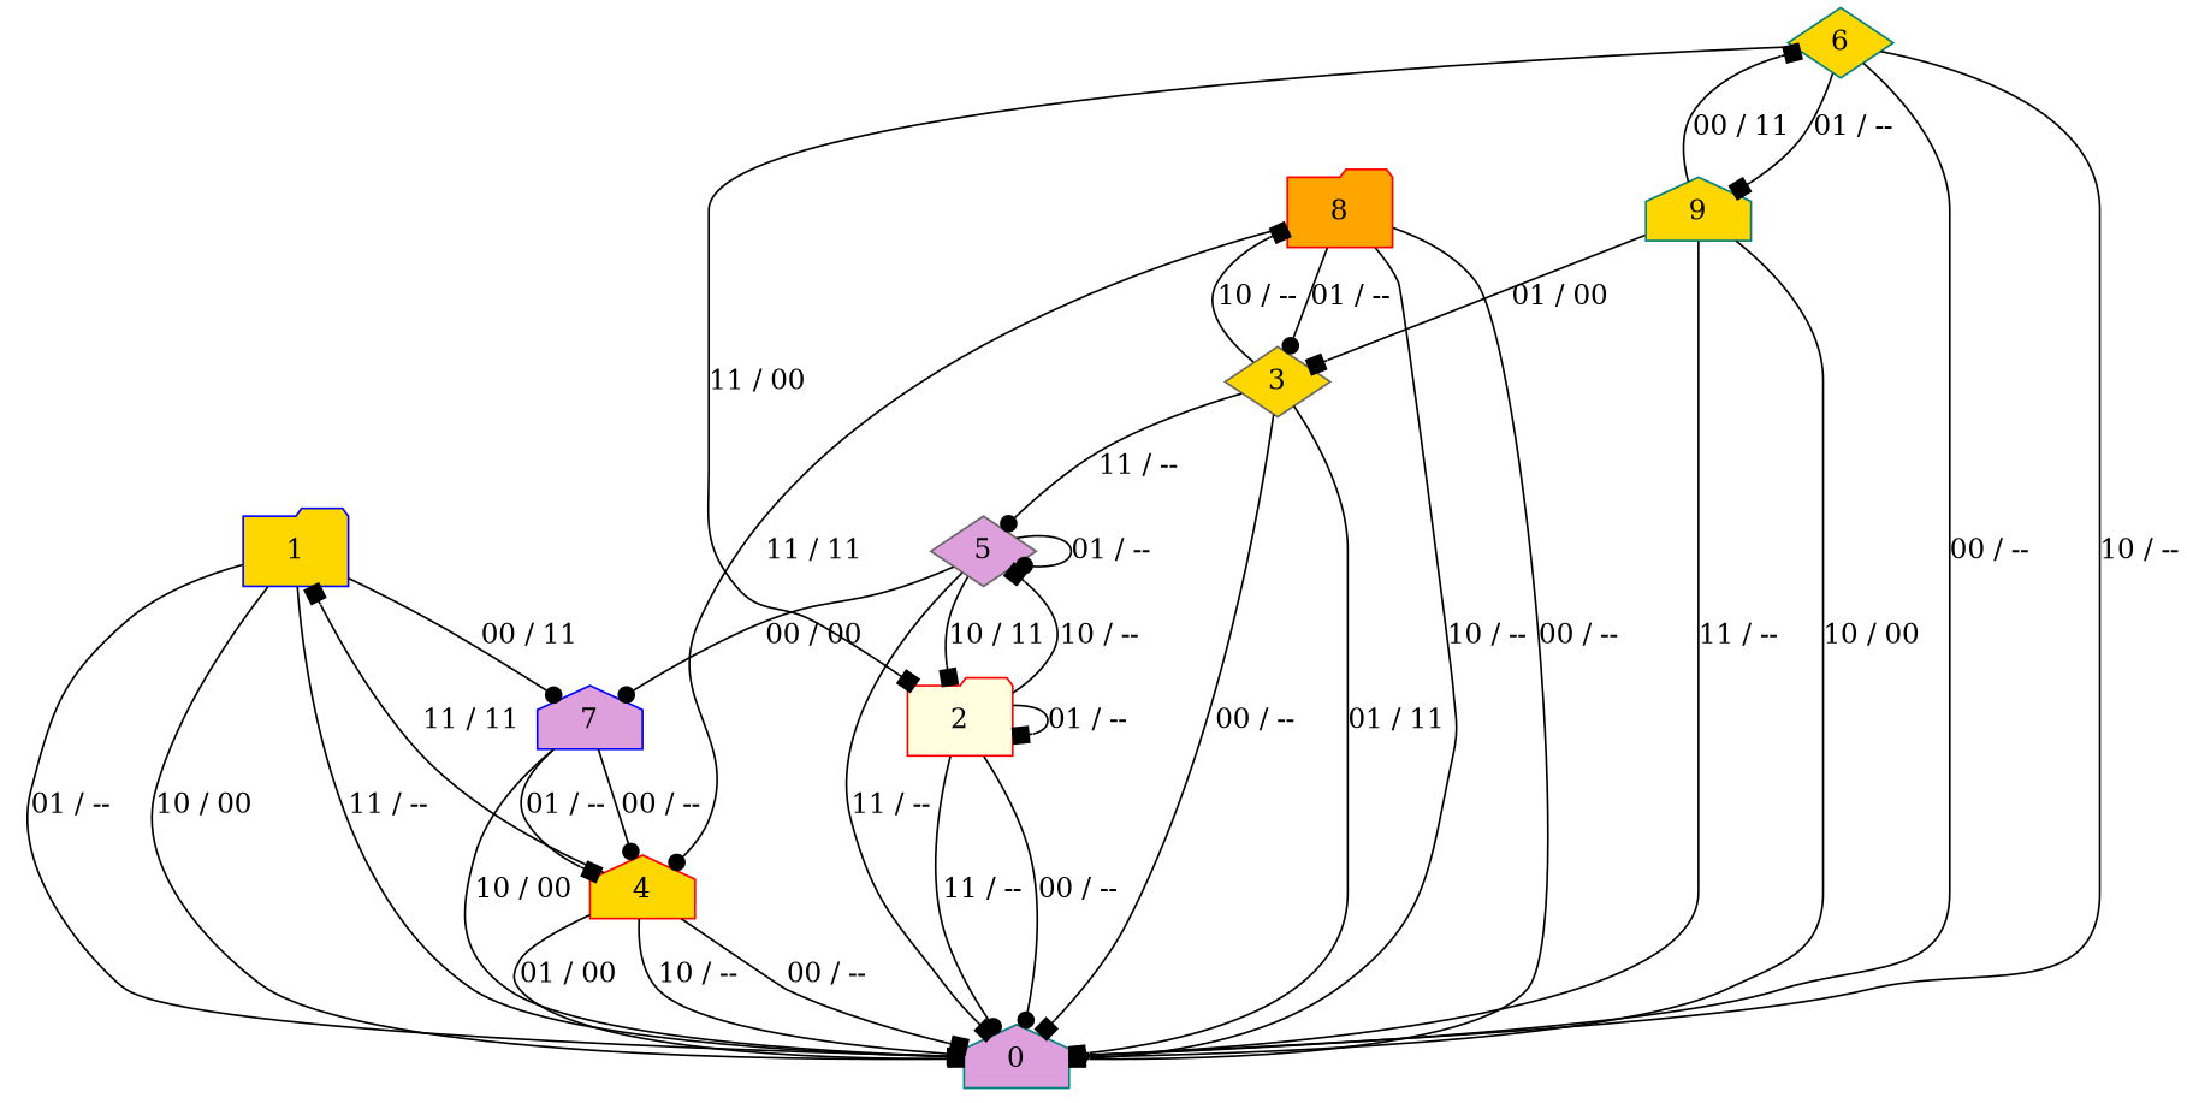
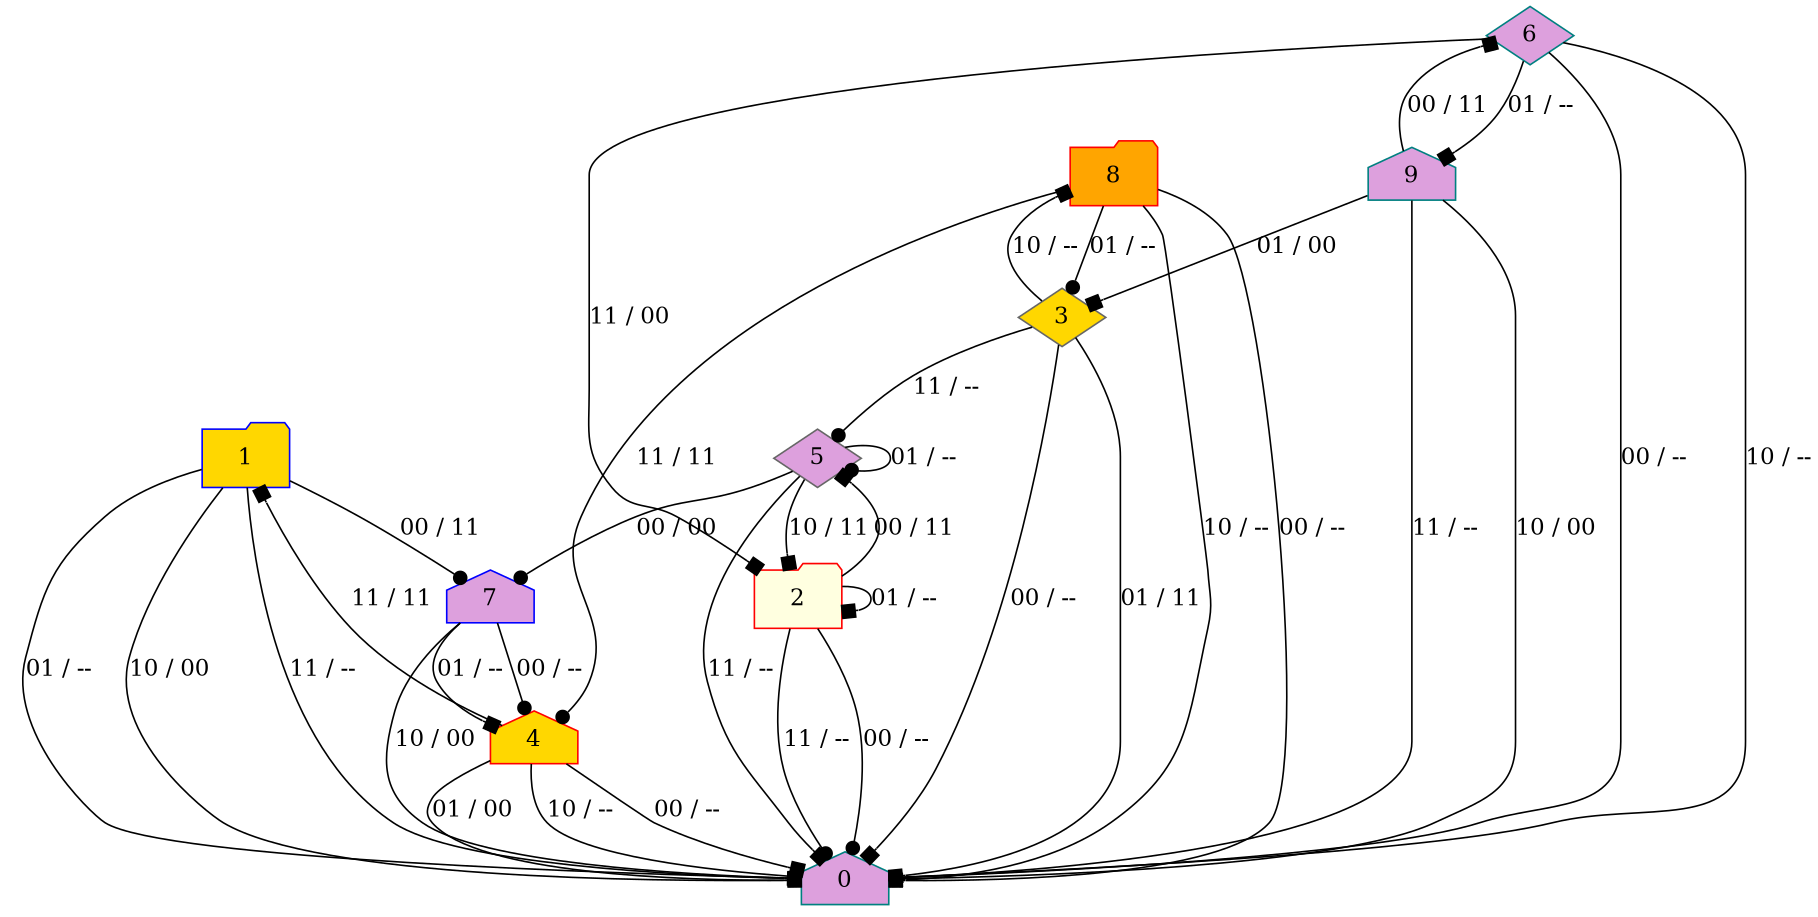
  digraph {
    node [color=teal fillcolor=gold shape=house style=filled]
    edge [arrowhead=box]
    0 [fillcolor=plum]
    1 [color=blue shape=folder]
    7 [color=blue fillcolor=plum]
    4 [color=red]
    2 [color=red fillcolor=lightyellow shape=folder]
    5 [color=gray40 fillcolor=plum shape=diamond]
    3 [color=gray40 shape=diamond]
    8 [color=red fillcolor=orange shape=folder]
-   6 [shape=diamond]
-   9
+   6 [fillcolor=plum shape=diamond]
+   9 [fillcolor=plum]
    1 -> 0 [arrowhead=dot label="01 / --"]
    1 -> 0 [label="10 / 00"]
    1 -> 0 [label="11 / --"]
    1 -> 7 [arrowhead=dot label="00 / 11"]
    7 -> 0 [label="10 / 00"]
    7 -> 4 [arrowhead=dot label="00 / --"]
    7 -> 4 [label="01 / --"]
    4 -> 0 [label="00 / --"]
    4 -> 0 [label="01 / 00"]
    4 -> 0 [arrowhead=dot label="10 / --"]
    4 -> 1 [label="11 / 11"]
    2 -> 0 [arrowhead=dot label="00 / --"]
    2 -> 0 [arrowhead=dot label="11 / --"]
    2 -> 2 [label="01 / --"]
-   2 -> 5 [label="10 / --"]
+   2 -> 5 [label="00 / 11"]
    5 -> 0 [label="11 / --"]
    5 -> 7 [arrowhead=dot label="00 / 00"]
    5 -> 2 [label="10 / 11"]
    5 -> 5 [arrowhead=dot label="01 / --"]
    3 -> 0 [label="00 / --"]
    3 -> 0 [label="01 / 11"]
    3 -> 5 [arrowhead=dot label="11 / --"]
    3 -> 8 [label="10 / --"]
    8 -> 0 [label="00 / --"]
    8 -> 0 [label="10 / --"]
    8 -> 4 [arrowhead=dot label="11 / 11"]
    8 -> 3 [arrowhead=dot label="01 / --"]
    6 -> 0 [arrowhead=dot label="00 / --"]
    6 -> 0 [arrowhead=dot label="10 / --"]
    6 -> 2 [label="11 / 00"]
    6 -> 9 [label="01 / --"]
    9 -> 0 [arrowhead=dot label="10 / 00"]
    9 -> 0 [arrowhead=dot label="11 / --"]
    9 -> 3 [label="01 / 00"]
    9 -> 6 [label="00 / 11"]
  }
